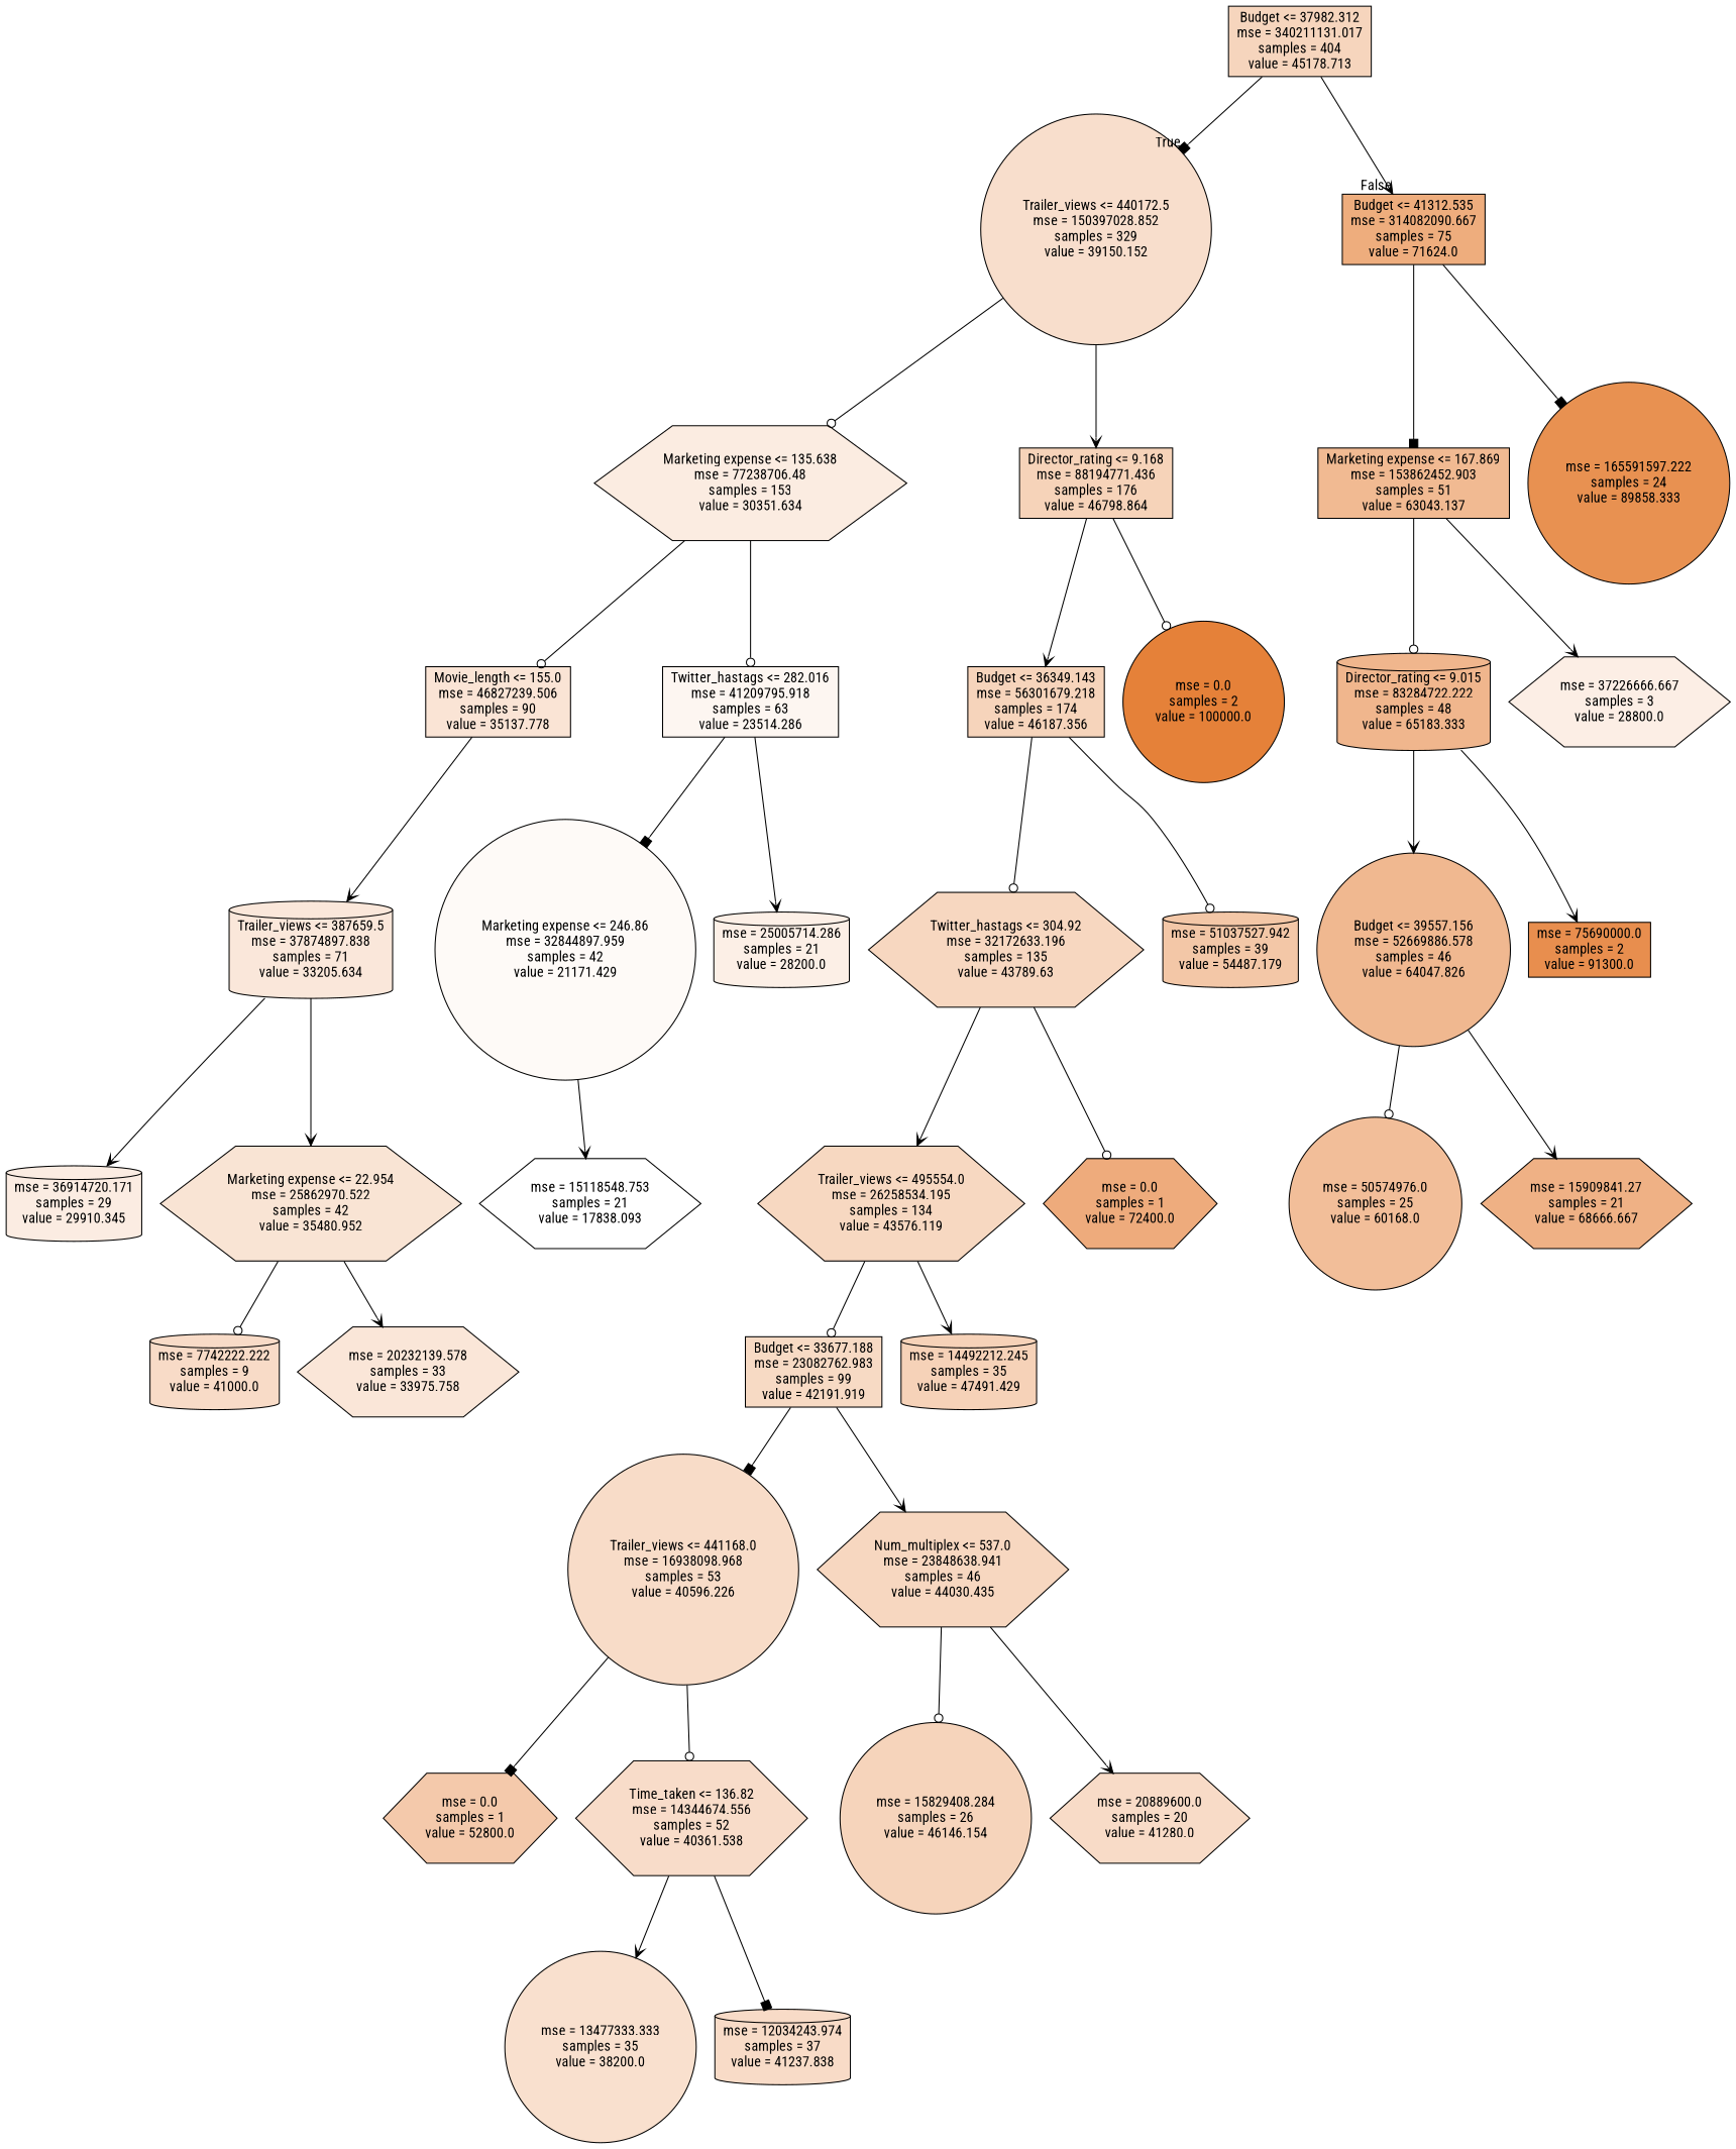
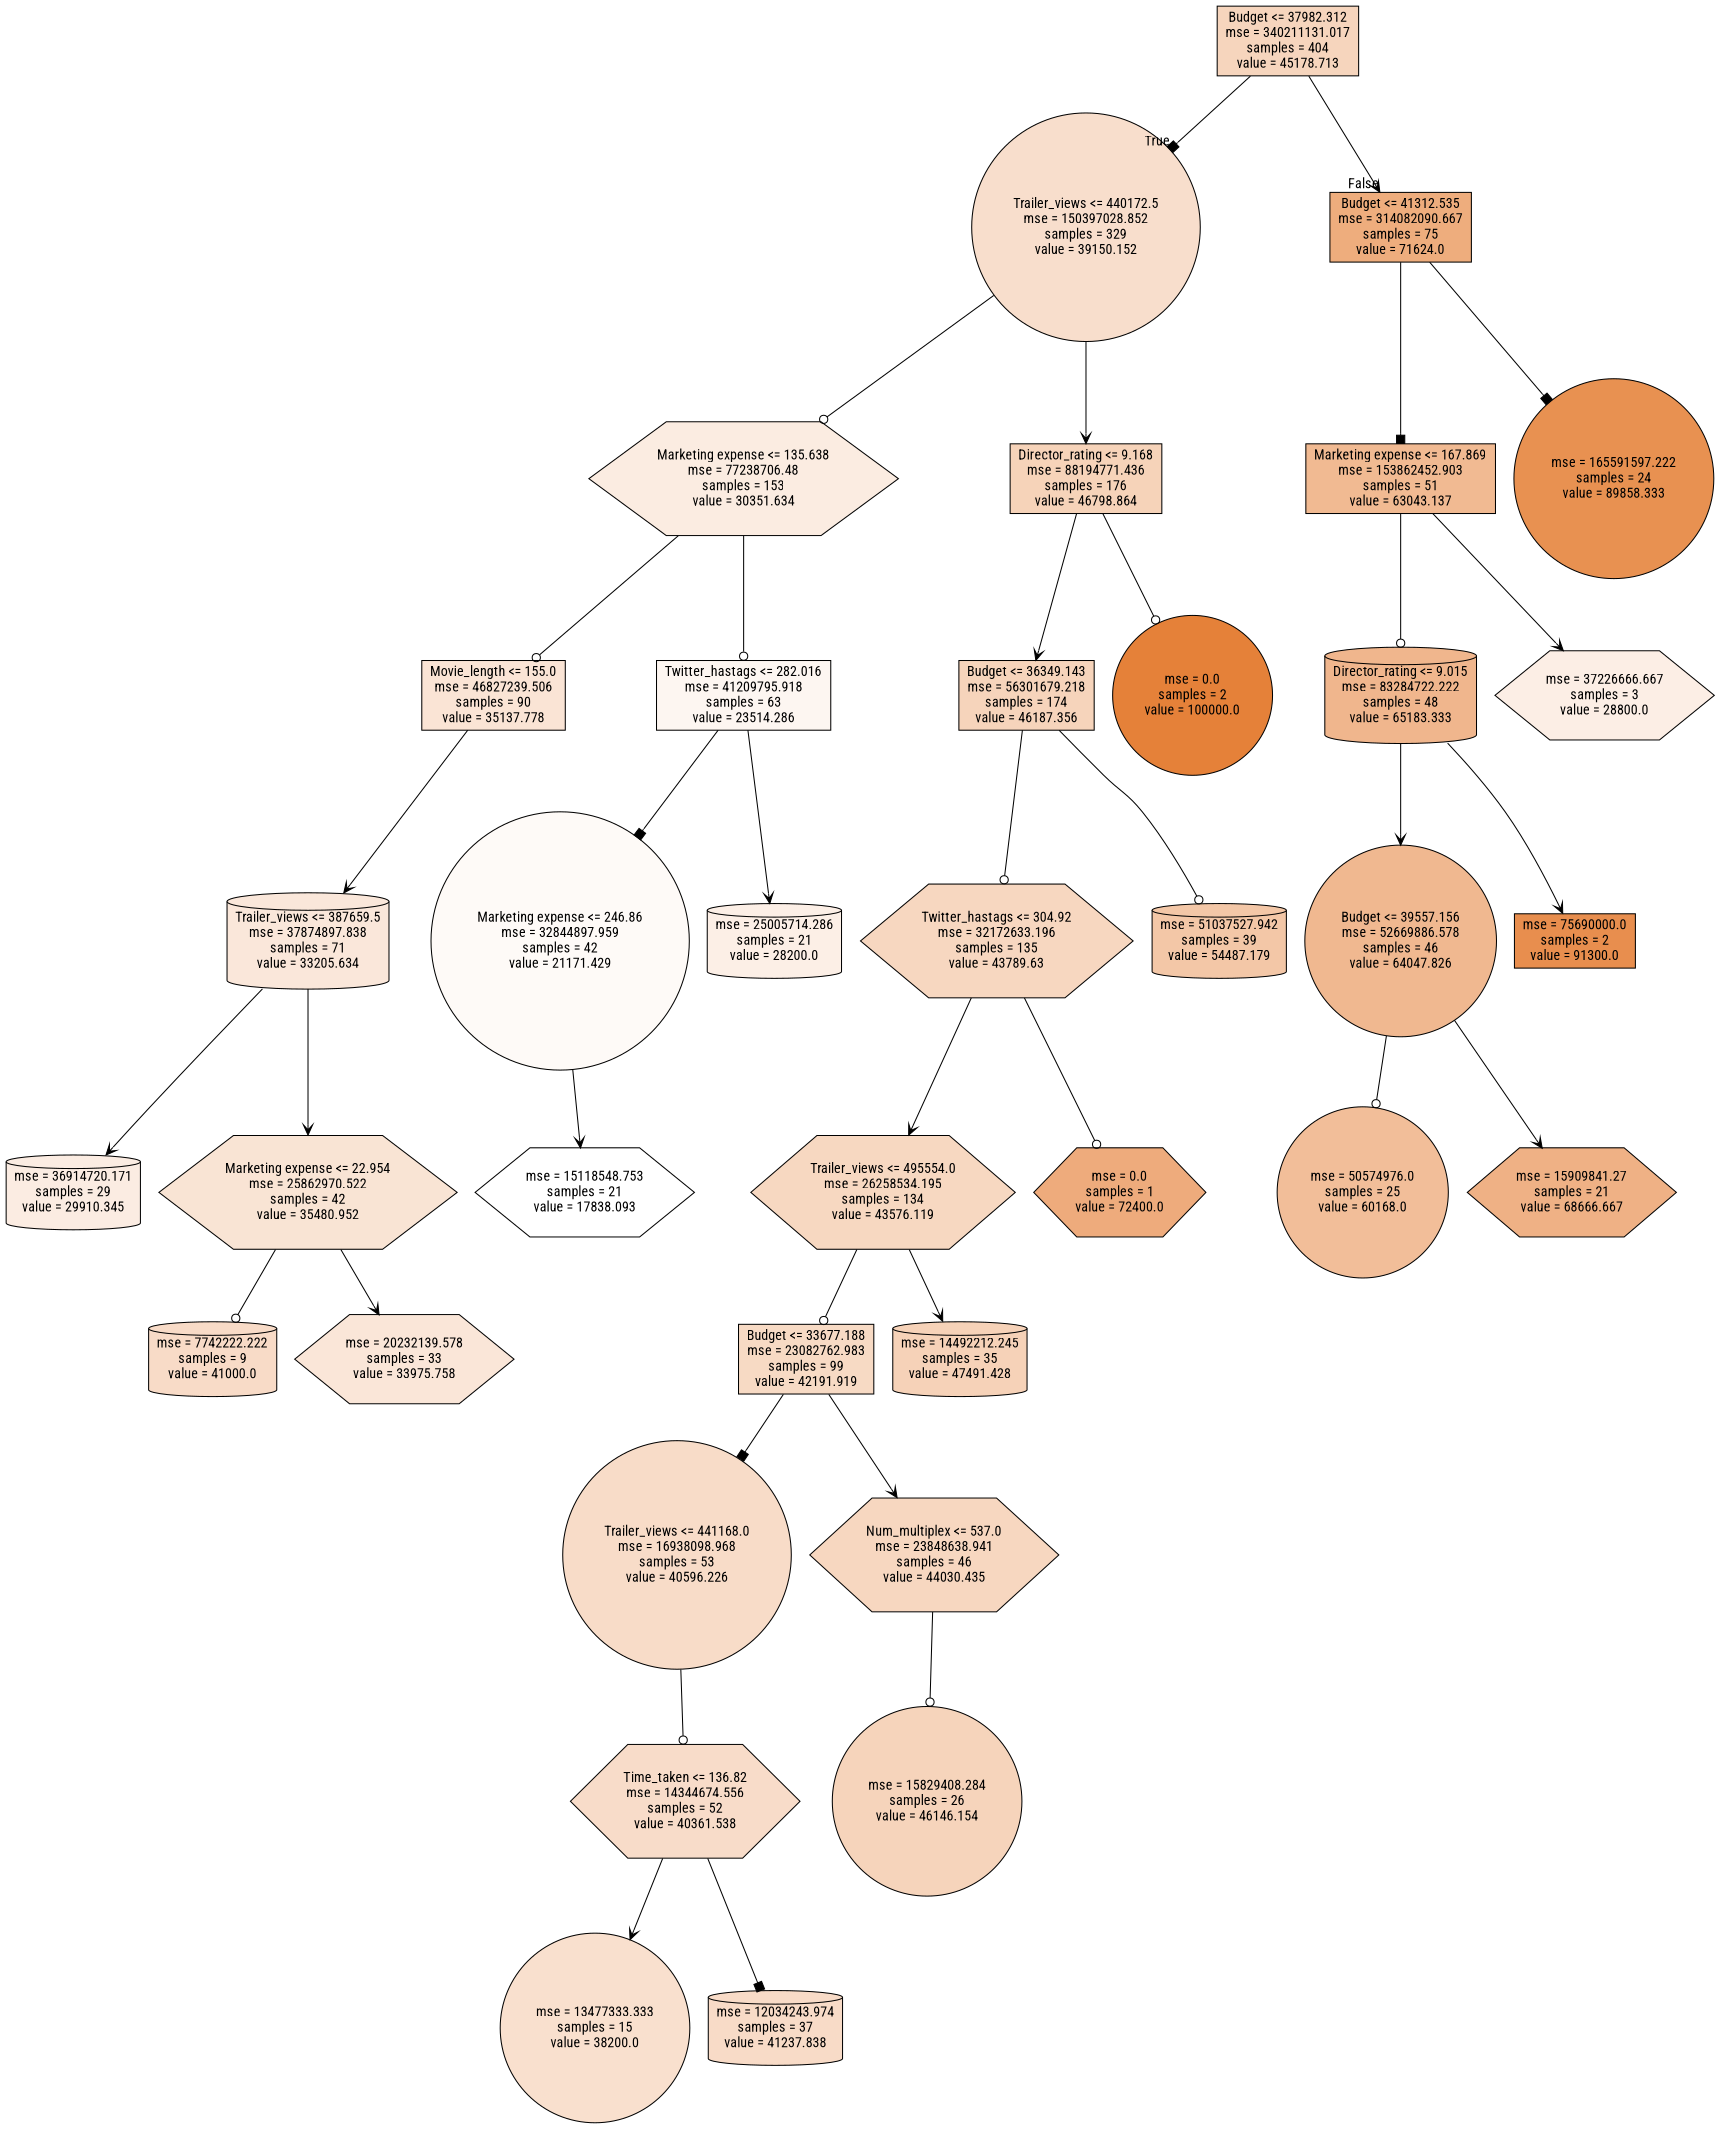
  digraph {
    fontname="Roboto Condensed"
    node [color=black fillcolor="#f8dbc7" fontname="Roboto Condensed" shape=hexagon style=filled]
    edge [arrowhead=vee fontname="Roboto Condensed"]
    n1 [fillcolor="#f6d5bd" label="Budget <= 37982.312\nmse = 340211131.017\nsamples = 404\nvalue = 45178.713" shape=box]
    n2 [fillcolor="#f8decc" label="Trailer_views <= 440172.5\nmse = 150397028.852\nsamples = 329\nvalue = 39150.152" shape=circle]
    n3 [fillcolor="#eead7d" label="Budget <= 41312.535\nmse = 314082090.667\nsamples = 75\nvalue = 71624.0" shape=box]
    n4 [fillcolor="#fbece1" label="Marketing expense <= 135.638\nmse = 77238706.48\nsamples = 153\nvalue = 30351.634"]
    n5 [fillcolor="#f6d3b9" label="Director_rating <= 9.168\nmse = 88194771.436\nsamples = 176\nvalue = 46798.864" shape=box]
    n6 [fillcolor="#f1ba92" label="Marketing expense <= 167.869\nmse = 153862452.903\nsamples = 51\nvalue = 63043.137" shape=box]
    n7 [fillcolor="#e89151" label="mse = 165591597.222\nsamples = 24\nvalue = 89858.333" shape=circle]
    n8 [fillcolor="#fae4d5" label="Movie_length <= 155.0\nmse = 46827239.506\nsamples = 90\nvalue = 35137.778" shape=box]
    n9 [fillcolor="#fdf6f1" label="Twitter_hastags <= 282.016\nmse = 41209795.918\nsamples = 63\nvalue = 23514.286" shape=box]
    n10 [fillcolor="#f6d4bb" label="Budget <= 36349.143\nmse = 56301679.218\nsamples = 174\nvalue = 46187.356" shape=box]
    n11 [fillcolor="#e58139" label="mse = 0.0\nsamples = 2\nvalue = 100000.0" shape=circle]
    n12 [fillcolor="#fae7da" label="Trailer_views <= 387659.5\nmse = 37874897.838\nsamples = 71\nvalue = 33205.634" shape=cylinder]
    n13 [fillcolor="#fefaf7" label="Marketing expense <= 246.86\nmse = 32844897.959\nsamples = 42\nvalue = 21171.429" shape=circle]
    n14 [fillcolor="#fcefe6" label="mse = 25005714.286\nsamples = 21\nvalue = 28200.0" shape=cylinder]
    n15 [fillcolor="#fbece2" label="mse = 36914720.171\nsamples = 29\nvalue = 29910.345" shape=cylinder]
    n16 [fillcolor="#f9e4d4" label="Marketing expense <= 22.954\nmse = 25862970.522\nsamples = 42\nvalue = 35480.952"]
    n17 [label="mse = 7742222.222\nsamples = 9\nvalue = 41000.0" shape=cylinder]
    n18 [fillcolor="#fae6d8" label="mse = 20232139.578\nsamples = 33\nvalue = 33975.758"]
    n19 [fillcolor="#ffffff" label="mse = 15118548.753\nsamples = 21\nvalue = 17838.093"]
    n20 [fillcolor="#f7d7c0" label="Twitter_hastags <= 304.92\nmse = 32172633.196\nsamples = 135\nvalue = 43789.63"]
    n21 [fillcolor="#f3c7a7" label="mse = 51037527.942\nsamples = 39\nvalue = 54487.179" shape=cylinder]
    n22 [fillcolor="#f7d8c1" label="Trailer_views <= 495554.0\nmse = 26258534.195\nsamples = 134\nvalue = 43576.119"]
    n23 [fillcolor="#eeab7c" label="mse = 0.0\nsamples = 1\nvalue = 72400.0"]
    n24 [fillcolor="#f7dac4" label="Budget <= 33677.188\nmse = 23082762.983\nsamples = 99\nvalue = 42191.919" shape=box]
-   n25 [fillcolor="#f6d2b8" label="mse = 14492212.245\nsamples = 35\nvalue = 47491.429" shape=cylinder]
+   n25 [fillcolor="#f6d2b8" label="mse = 14492212.245\nsamples = 35\nvalue = 47491.428" shape=cylinder]
    n26 [fillcolor="#f8dcc8" label="Trailer_views <= 441168.0\nmse = 16938098.968\nsamples = 53\nvalue = 40596.226" shape=circle]
    n27 [fillcolor="#f7d7c0" label="Num_multiplex <= 537.0\nmse = 23848638.941\nsamples = 46\nvalue = 44030.435"]
-   n28 [fillcolor="#f4c9ab" label="mse = 0.0\nsamples = 1\nvalue = 52800.0"]
    n29 [fillcolor="#f8dcc9" label="Time_taken <= 136.82\nmse = 14344674.556\nsamples = 52\nvalue = 40361.538"]
    n30 [fillcolor="#f6d4bb" label="mse = 15829408.284\nsamples = 26\nvalue = 46146.154" shape=circle]
-   n31 [label="mse = 20889600.0\nsamples = 20\nvalue = 41280.0"]
-   n32 [fillcolor="#f9e0ce" label="mse = 13477333.333\nsamples = 35\nvalue = 38200.0" shape=circle]
+   n32 [fillcolor="#f9e0ce" label="mse = 13477333.333\nsamples = 15\nvalue = 38200.0" shape=circle]
    n33 [label="mse = 12034243.974\nsamples = 37\nvalue = 41237.838" shape=cylinder]
    n34 [fillcolor="#f0b68d" label="Director_rating <= 9.015\nmse = 83284722.222\nsamples = 48\nvalue = 65183.333" shape=cylinder]
    n35 [fillcolor="#fceee5" label="mse = 37226666.667\nsamples = 3\nvalue = 28800.0"]
    n36 [fillcolor="#f0b890" label="Budget <= 39557.156\nmse = 52669886.578\nsamples = 46\nvalue = 64047.826" shape=circle]
    n37 [fillcolor="#e88e4e" label="mse = 75690000.0\nsamples = 2\nvalue = 91300.0" shape=box]
    n38 [fillcolor="#f2be99" label="mse = 50574976.0\nsamples = 25\nvalue = 60168.0" shape=circle]
    n39 [fillcolor="#efb185" label="mse = 15909841.27\nsamples = 21\nvalue = 68666.667"]
    n1 -> n2 [arrowhead=box headlabel=True labelangle=45 labeldistance=2.5]
    n1 -> n3 [headlabel=False labelangle=-45 labeldistance=2.5]
    n2 -> n4 [arrowhead=odot]
    n2 -> n5
    n3 -> n6 [arrowhead=box]
    n3 -> n7 [arrowhead=box]
    n4 -> n8 [arrowhead=odot]
    n4 -> n9 [arrowhead=odot]
    n5 -> n10
    n5 -> n11 [arrowhead=odot]
    n6 -> n34 [arrowhead=odot]
    n6 -> n35
    n8 -> n12
    n9 -> n13 [arrowhead=box]
    n9 -> n14
    n10 -> n20 [arrowhead=odot]
    n10 -> n21 [arrowhead=odot]
    n12 -> n15
    n12 -> n16
    n13 -> n19
    n16 -> n17 [arrowhead=odot]
    n16 -> n18
    n20 -> n22
    n20 -> n23 [arrowhead=odot]
    n22 -> n24 [arrowhead=odot]
    n22 -> n25
    n24 -> n26 [arrowhead=box]
    n24 -> n27
-   n26 -> n28 [arrowhead=box]
    n26 -> n29 [arrowhead=odot]
    n27 -> n30 [arrowhead=odot]
-   n27 -> n31
    n29 -> n32
    n29 -> n33 [arrowhead=box]
    n34 -> n36
    n34 -> n37
    n36 -> n38 [arrowhead=odot]
    n36 -> n39
  }
